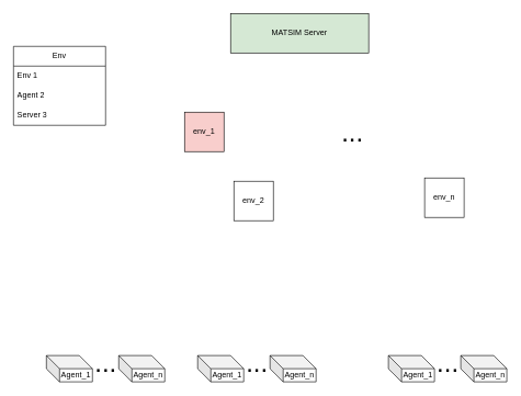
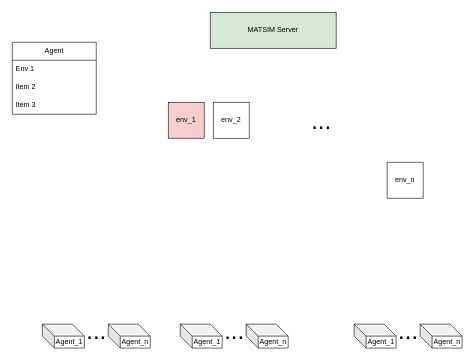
  <mxCell id="0" />
  <mxCell id="1" parent="0" />
  <mxCell id="2" value="env_1" style="whiteSpace=wrap;html=1;aspect=fixed;fillColor=#f8cecc;" parent="1" vertex="1"><mxGeometry x="280" y="170" width="60" height="60" as="geometry" /></mxCell>
- <mxCell id="3" value="env_2" style="whiteSpace=wrap;html=1;aspect=fixed;" parent="1" vertex="1"><mxGeometry x="355" y="275" width="60" height="60" as="geometry" /></mxCell>
+ <mxCell id="3" value="env_2" style="whiteSpace=wrap;html=1;aspect=fixed;" parent="1" vertex="1"><mxGeometry x="355" y="170" width="60" height="60" as="geometry" /></mxCell>
  <mxCell id="4" value="MATSIM Server" style="rounded=0;whiteSpace=wrap;html=1;fillColor=#d5e8d4;" parent="1" vertex="1"><mxGeometry x="350" y="20" width="210" height="60" as="geometry" /></mxCell>
  <mxCell id="5" value="env_n" style="whiteSpace=wrap;html=1;aspect=fixed;" parent="1" vertex="1"><mxGeometry x="645" y="270" width="60" height="60" as="geometry" /></mxCell>
  <mxCell id="6" value="&lt;font style=&quot;font-size: 40px;&quot;&gt;...&lt;/font&gt;" style="text;html=1;align=center;verticalAlign=middle;resizable=0;points=[];autosize=1;strokeColor=none;fillColor=none;" parent="1" vertex="1"><mxGeometry x="505" y="170" width="60" height="60" as="geometry" /></mxCell>
  <mxCell id="7" value="Agent_1" style="shape=cube;whiteSpace=wrap;html=1;boundedLbl=1;backgroundOutline=1;darkOpacity=0.05;darkOpacity2=0.1;" parent="1" vertex="1"><mxGeometry x="70" y="540" width="70" height="40" as="geometry" /></mxCell>
  <mxCell id="8" value="Agent_n" style="shape=cube;whiteSpace=wrap;html=1;boundedLbl=1;backgroundOutline=1;darkOpacity=0.05;darkOpacity2=0.1;" parent="1" vertex="1"><mxGeometry x="180" y="540" width="70" height="40" as="geometry" /></mxCell>
  <mxCell id="9" value="&lt;font style=&quot;font-size: 40px;&quot;&gt;...&lt;/font&gt;" style="text;html=1;align=center;verticalAlign=middle;resizable=0;points=[];autosize=1;strokeColor=none;fillColor=none;" parent="1" vertex="1"><mxGeometry x="130" y="520" width="60" height="60" as="geometry" /></mxCell>
  <mxCell id="10" value="Agent_1" style="shape=cube;whiteSpace=wrap;html=1;boundedLbl=1;backgroundOutline=1;darkOpacity=0.05;darkOpacity2=0.1;" parent="1" vertex="1"><mxGeometry x="300" y="540" width="70" height="40" as="geometry" /></mxCell>
  <mxCell id="11" value="Agent_n" style="shape=cube;whiteSpace=wrap;html=1;boundedLbl=1;backgroundOutline=1;darkOpacity=0.05;darkOpacity2=0.1;" parent="1" vertex="1"><mxGeometry x="410" y="540" width="70" height="40" as="geometry" /></mxCell>
  <mxCell id="12" value="&lt;font style=&quot;font-size: 40px;&quot;&gt;...&lt;/font&gt;" style="text;html=1;align=center;verticalAlign=middle;resizable=0;points=[];autosize=1;strokeColor=none;fillColor=none;" parent="1" vertex="1"><mxGeometry x="360" y="520" width="60" height="60" as="geometry" /></mxCell>
  <mxCell id="13" value="Agent_1" style="shape=cube;whiteSpace=wrap;html=1;boundedLbl=1;backgroundOutline=1;darkOpacity=0.05;darkOpacity2=0.1;" parent="1" vertex="1"><mxGeometry x="590" y="540" width="70" height="40" as="geometry" /></mxCell>
  <mxCell id="14" value="Agent_n" style="shape=cube;whiteSpace=wrap;html=1;boundedLbl=1;backgroundOutline=1;darkOpacity=0.05;darkOpacity2=0.1;" parent="1" vertex="1"><mxGeometry x="700" y="540" width="70" height="40" as="geometry" /></mxCell>
  <mxCell id="15" value="&lt;font style=&quot;font-size: 40px;&quot;&gt;...&lt;/font&gt;" style="text;html=1;align=center;verticalAlign=middle;resizable=0;points=[];autosize=1;strokeColor=none;fillColor=none;" parent="1" vertex="1"><mxGeometry x="650" y="520" width="60" height="60" as="geometry" /></mxCell>
- <mxCell id="16" value="Env" style="swimlane;fontStyle=0;childLayout=stackLayout;horizontal=1;startSize=30;horizontalStack=0;resizeParent=1;resizeParentMax=0;resizeLast=0;collapsible=1;marginBottom=0;whiteSpace=wrap;html=1;" vertex="1" parent="1"><mxGeometry x="20" y="70" width="140" height="120" as="geometry" /></mxCell>
+ <mxCell id="16" value="Agent" style="swimlane;fontStyle=0;childLayout=stackLayout;horizontal=1;startSize=30;horizontalStack=0;resizeParent=1;resizeParentMax=0;resizeLast=0;collapsible=1;marginBottom=0;whiteSpace=wrap;html=1;" vertex="1" parent="1"><mxGeometry x="20" y="70" width="140" height="120" as="geometry" /></mxCell>
  <mxCell id="17" value="Env 1" style="text;strokeColor=none;fillColor=none;align=left;verticalAlign=middle;spacingLeft=4;spacingRight=4;overflow=hidden;points=[[0,0.5],[1,0.5]];portConstraint=eastwest;rotatable=0;whiteSpace=wrap;html=1;" vertex="1" parent="16"><mxGeometry y="30" width="140" height="30" as="geometry" /></mxCell>
- <mxCell id="18" value="Agent 2" style="text;strokeColor=none;fillColor=none;align=left;verticalAlign=middle;spacingLeft=4;spacingRight=4;overflow=hidden;points=[[0,0.5],[1,0.5]];portConstraint=eastwest;rotatable=0;whiteSpace=wrap;html=1;" vertex="1" parent="16"><mxGeometry y="60" width="140" height="30" as="geometry" /></mxCell>
- <mxCell id="19" value="Server 3" style="text;strokeColor=none;fillColor=none;align=left;verticalAlign=middle;spacingLeft=4;spacingRight=4;overflow=hidden;points=[[0,0.5],[1,0.5]];portConstraint=eastwest;rotatable=0;whiteSpace=wrap;html=1;" vertex="1" parent="16"><mxGeometry y="90" width="140" height="30" as="geometry" /></mxCell>
+ <mxCell id="18" value="Item 2" style="text;strokeColor=none;fillColor=none;align=left;verticalAlign=middle;spacingLeft=4;spacingRight=4;overflow=hidden;points=[[0,0.5],[1,0.5]];portConstraint=eastwest;rotatable=0;whiteSpace=wrap;html=1;" vertex="1" parent="16"><mxGeometry y="60" width="140" height="30" as="geometry" /></mxCell>
+ <mxCell id="19" value="Item 3" style="text;strokeColor=none;fillColor=none;align=left;verticalAlign=middle;spacingLeft=4;spacingRight=4;overflow=hidden;points=[[0,0.5],[1,0.5]];portConstraint=eastwest;rotatable=0;whiteSpace=wrap;html=1;" vertex="1" parent="16"><mxGeometry y="90" width="140" height="30" as="geometry" /></mxCell>
